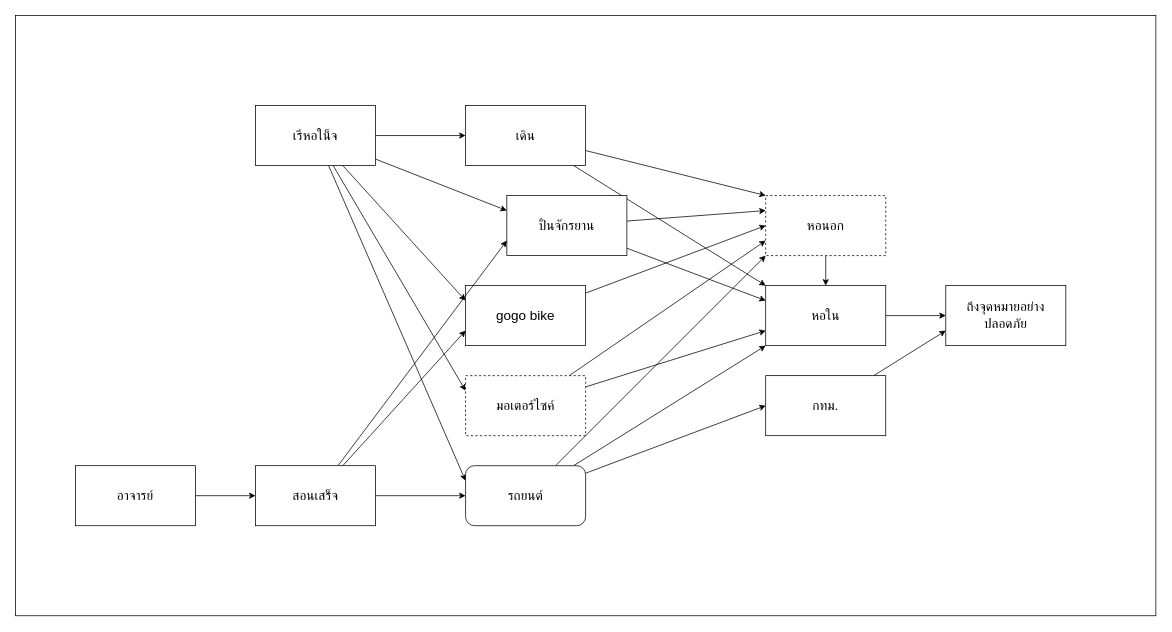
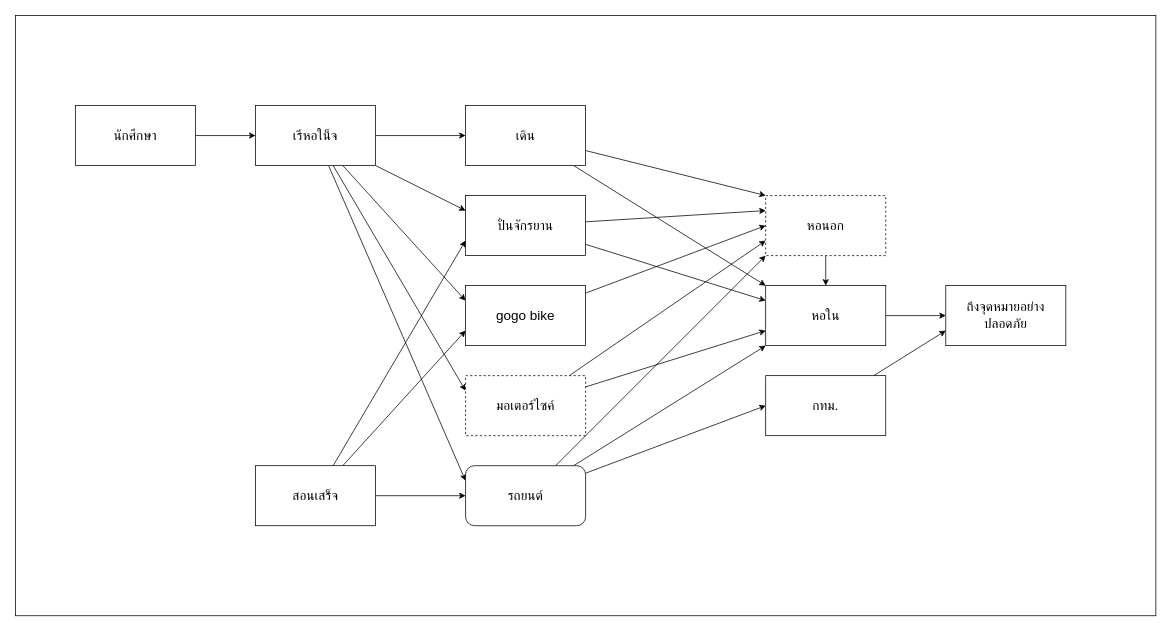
  <mxCell id="0" />
  <mxCell id="1" parent="0" />
  <mxCell id="2" value="" style="rounded=0;whiteSpace=wrap;html=1;fontSize=18;fillColor=#FFFFFF;" vertex="1" parent="1"><mxGeometry y="20" width="1520" height="800" as="geometry" x="20" /></mxCell>
+ <mxCell id="3" value="" style="edgeStyle=none;html=1;fontSize=18;fillColor=#FFFFFF;" edge="1" parent="1" source="4" target="10"><mxGeometry relative="1" as="geometry" /></mxCell>
+ <mxCell id="4" value="&lt;font style=&quot;font-size: 18px;&quot;&gt;นักศึกษา&lt;/font&gt;" style="rounded=0;whiteSpace=wrap;html=1;" vertex="1" parent="1"><mxGeometry x="100" y="140" width="160" height="80" as="geometry" /></mxCell>
  <mxCell id="5" style="edgeStyle=none;html=1;entryX=0;entryY=0.25;entryDx=0;entryDy=0;fontSize=18;fillColor=#FFFFFF;" edge="1" parent="1" source="10" target="16"><mxGeometry relative="1" as="geometry" /></mxCell>
  <mxCell id="6" value="" style="edgeStyle=none;html=1;fontSize=18;fillColor=#FFFFFF;" edge="1" parent="1" source="10" target="13"><mxGeometry relative="1" as="geometry" /></mxCell>
  <mxCell id="7" style="edgeStyle=none;html=1;entryX=0;entryY=0.25;entryDx=0;entryDy=0;fontSize=18;fillColor=#FFFFFF;" edge="1" parent="1" source="10" target="18"><mxGeometry relative="1" as="geometry" /></mxCell>
  <mxCell id="8" style="edgeStyle=none;html=1;entryX=0;entryY=0.25;entryDx=0;entryDy=0;fontSize=18;fillColor=#FFFFFF;" edge="1" parent="1" source="10" target="21"><mxGeometry relative="1" as="geometry" /></mxCell>
  <mxCell id="9" style="edgeStyle=none;html=1;fontSize=18;entryX=0;entryY=0.25;entryDx=0;entryDy=0;fillColor=#FFFFFF;" edge="1" parent="1" source="10" target="25"><mxGeometry relative="1" as="geometry"><mxPoint x="580" y="610" as="targetPoint" /></mxGeometry></mxCell>
  <mxCell id="10" value="&lt;font style=&quot;font-size: 18px;&quot;&gt;เรีหอใน็จ&lt;/font&gt;" style="rounded=0;whiteSpace=wrap;html=1;" vertex="1" parent="1"><mxGeometry x="340" y="140" width="160" height="80" as="geometry" /></mxCell>
  <mxCell id="11" style="edgeStyle=none;html=1;entryX=0;entryY=0;entryDx=0;entryDy=0;fontSize=18;fillColor=#FFFFFF;" edge="1" parent="1" source="13" target="33"><mxGeometry relative="1" as="geometry" /></mxCell>
  <mxCell id="12" style="edgeStyle=none;html=1;entryX=0;entryY=0;entryDx=0;entryDy=0;fontSize=18;fillColor=#FFFFFF;" edge="1" parent="1" source="13" target="35"><mxGeometry relative="1" as="geometry" /></mxCell>
  <mxCell id="13" value="&lt;font style=&quot;font-size: 18px;&quot;&gt;เดิน&lt;/font&gt;" style="rounded=0;whiteSpace=wrap;html=1;" vertex="1" parent="1"><mxGeometry x="620" y="140" width="160" height="80" as="geometry" /></mxCell>
  <mxCell id="14" style="edgeStyle=none;html=1;entryX=0;entryY=0.25;entryDx=0;entryDy=0;fontSize=18;fillColor=#FFFFFF;" edge="1" parent="1" source="16" target="33"><mxGeometry relative="1" as="geometry" /></mxCell>
  <mxCell id="15" style="edgeStyle=none;html=1;entryX=0;entryY=0.25;entryDx=0;entryDy=0;fontSize=18;fillColor=#FFFFFF;" edge="1" parent="1" source="16" target="35"><mxGeometry relative="1" as="geometry" /></mxCell>
- <mxCell id="16" value="&lt;font style=&quot;font-size: 18px;&quot;&gt;ปั่นจักรยาน&lt;/font&gt;" style="rounded=0;whiteSpace=wrap;html=1;" vertex="1" parent="1"><mxGeometry x="675" y="260" width="160" height="80" as="geometry" /></mxCell>
+ <mxCell id="16" value="&lt;font style=&quot;font-size: 18px;&quot;&gt;ปั่นจักรยาน&lt;/font&gt;" style="rounded=0;whiteSpace=wrap;html=1;" vertex="1" parent="1"><mxGeometry x="620" y="260" width="160" height="80" as="geometry" /></mxCell>
  <mxCell id="17" style="edgeStyle=none;html=1;fontSize=18;entryX=0;entryY=0.5;entryDx=0;entryDy=0;fillColor=#FFFFFF;" edge="1" parent="1" source="18" target="35"><mxGeometry relative="1" as="geometry" /></mxCell>
  <mxCell id="18" value="&lt;font style=&quot;font-size: 18px;&quot;&gt;gogo bike&lt;/font&gt;" style="rounded=0;whiteSpace=wrap;html=1;" vertex="1" parent="1"><mxGeometry x="620" y="380" width="160" height="80" as="geometry" /></mxCell>
  <mxCell id="19" style="edgeStyle=none;html=1;fontSize=18;entryX=0;entryY=0.75;entryDx=0;entryDy=0;fillColor=#FFFFFF;" edge="1" parent="1" source="21" target="33"><mxGeometry relative="1" as="geometry"><mxPoint x="910" y="500" as="targetPoint" /></mxGeometry></mxCell>
  <mxCell id="20" style="edgeStyle=none;html=1;entryX=0;entryY=0.75;entryDx=0;entryDy=0;fontSize=18;fillColor=#FFFFFF;" edge="1" parent="1" source="21" target="35"><mxGeometry relative="1" as="geometry" /></mxCell>
  <mxCell id="21" value="&lt;font style=&quot;font-size: 18px;&quot;&gt;มอเตอร์ไซค์&lt;/font&gt;" style="rounded=0;whiteSpace=wrap;html=1;dashed=1;" vertex="1" parent="1"><mxGeometry x="620" y="500" width="160" height="80" as="geometry" /></mxCell>
  <mxCell id="22" style="edgeStyle=none;html=1;entryX=0;entryY=1;entryDx=0;entryDy=0;fontSize=18;fillColor=#FFFFFF;" edge="1" parent="1" source="25" target="35"><mxGeometry relative="1" as="geometry" /></mxCell>
  <mxCell id="23" style="edgeStyle=none;html=1;entryX=0;entryY=1;entryDx=0;entryDy=0;fontSize=18;fillColor=#FFFFFF;" edge="1" parent="1" source="25" target="33"><mxGeometry relative="1" as="geometry" /></mxCell>
  <mxCell id="24" style="edgeStyle=none;html=1;entryX=0;entryY=0.5;entryDx=0;entryDy=0;fontSize=18;fillColor=#FFFFFF;" edge="1" parent="1" source="25" target="37"><mxGeometry relative="1" as="geometry" /></mxCell>
  <mxCell id="25" value="&lt;font style=&quot;font-size: 18px;&quot;&gt;รถยนต์&lt;/font&gt;" style="whiteSpace=wrap;html=1;rounded=1;" vertex="1" parent="1"><mxGeometry x="620" y="620" width="160" height="80" as="geometry" /></mxCell>
  <mxCell id="26" value="" style="edgeStyle=none;html=1;fontSize=18;fillColor=#FFFFFF;" edge="1" parent="1" source="29" target="25"><mxGeometry relative="1" as="geometry" /></mxCell>
  <mxCell id="27" style="edgeStyle=none;html=1;entryX=0;entryY=0.75;entryDx=0;entryDy=0;fontSize=18;fillColor=#FFFFFF;" edge="1" parent="1" source="29" target="18"><mxGeometry relative="1" as="geometry" /></mxCell>
  <mxCell id="28" style="edgeStyle=none;html=1;entryX=0;entryY=0.75;entryDx=0;entryDy=0;fontSize=18;fillColor=#FFFFFF;" edge="1" parent="1" source="29" target="16"><mxGeometry relative="1" as="geometry" /></mxCell>
  <mxCell id="29" value="&lt;font style=&quot;font-size: 18px;&quot;&gt;สอนเสร็จ&lt;/font&gt;" style="rounded=0;whiteSpace=wrap;html=1;" vertex="1" parent="1"><mxGeometry x="340" y="620" width="160" height="80" as="geometry" /></mxCell>
- <mxCell id="30" value="" style="edgeStyle=none;html=1;fontSize=18;fillColor=#FFFFFF;" edge="1" parent="1" source="31" target="29"><mxGeometry relative="1" as="geometry" /></mxCell>
- <mxCell id="31" value="&lt;font style=&quot;font-size: 18px;&quot;&gt;อาจารย์&lt;/font&gt;" style="rounded=0;whiteSpace=wrap;html=1;" vertex="1" parent="1"><mxGeometry x="100" y="620" width="160" height="80" as="geometry" /></mxCell>
  <mxCell id="32" style="edgeStyle=none;html=1;entryX=0;entryY=0.5;entryDx=0;entryDy=0;fontSize=18;fillColor=#FFFFFF;" edge="1" parent="1" source="33" target="38"><mxGeometry relative="1" as="geometry" /></mxCell>
  <mxCell id="33" value="&lt;span style=&quot;font-size: 18px;&quot;&gt;หอใน&lt;/span&gt;" style="rounded=0;whiteSpace=wrap;html=1;" vertex="1" parent="1"><mxGeometry x="1020" y="380" width="160" height="80" as="geometry" /></mxCell>
  <mxCell id="34" style="edgeStyle=none;html=1;fontSize=18;fillColor=#FFFFFF;" edge="1" parent="1" source="35" target="33"><mxGeometry relative="1" as="geometry" /></mxCell>
  <mxCell id="35" value="&lt;font style=&quot;font-size: 18px;&quot;&gt;หอนอก&lt;/font&gt;" style="rounded=0;whiteSpace=wrap;html=1;dashed=1;" vertex="1" parent="1"><mxGeometry x="1020" y="260" width="160" height="80" as="geometry" /></mxCell>
  <mxCell id="36" style="edgeStyle=none;html=1;entryX=0;entryY=0.75;entryDx=0;entryDy=0;fontSize=18;fillColor=#FFFFFF;" edge="1" parent="1" source="37" target="38"><mxGeometry relative="1" as="geometry" /></mxCell>
  <mxCell id="37" value="&lt;font style=&quot;font-size: 18px;&quot;&gt;กทม.&lt;/font&gt;" style="rounded=0;whiteSpace=wrap;html=1;" vertex="1" parent="1"><mxGeometry x="1020" y="500" width="160" height="80" as="geometry" /></mxCell>
  <mxCell id="38" value="&lt;span style=&quot;font-size: 18px;&quot;&gt;ถึงจุดหมายอย่างปลอดภัย&lt;/span&gt;" style="rounded=0;whiteSpace=wrap;html=1;" vertex="1" parent="1"><mxGeometry x="1260" y="380" width="160" height="80" as="geometry" /></mxCell>
